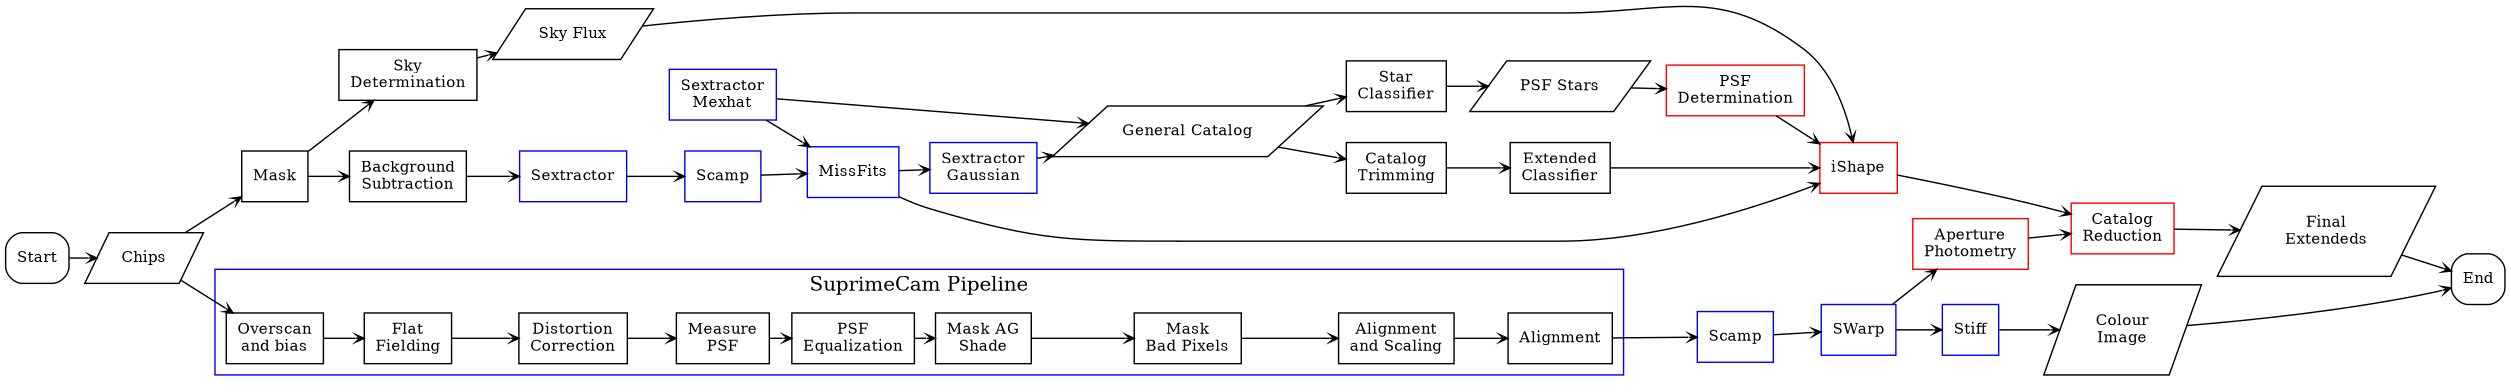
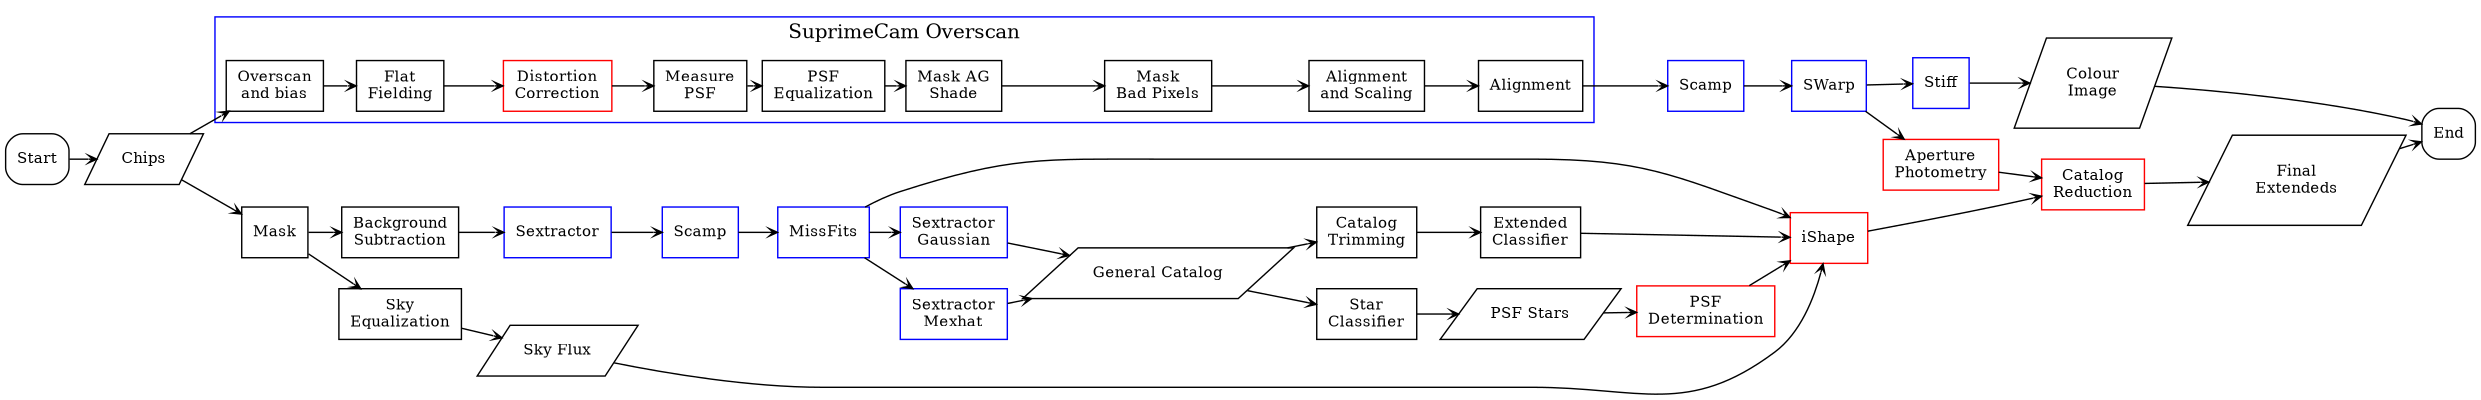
  digraph {
    compound=true
    nodesep=0.3
    rankdir=LR
    ranksep=0.15
    node [fontsize=11 shape=box]
    edge [arrowhead=vee arrowsize=0.6 weight=2]
    n1 [label="Overscan\rand bias" width=0.4]
    n2 [label="Flat\nFielding" width=0.4]
-   n3 [label="Distortion\nCorrection" width=0.4]
+   n3 [label="Distortion\nCorrection" width=0.4 color=red]
    n4 [label="Measure\nPSF" width=0.4]
    n5 [label="PSF\nEqualization" width=0.4]
    n6 [label="Mask AG\nShade" width=0.4]
    n7 [label="Mask\nBad Pixels" width=0.4]
    n8 [label="Alignment\nand Scaling" width=0.4]
    n9 [label=Alignment width=0.4]
    Scamp [color=blue width=0.4]
    SWarp [color=blue width=0.4]
    Start [style=rounded width=0.4]
    Chips [shape=parallelogram width=0.4]
    Mask [width=0.4]
    n15 [label="Background\nSubtraction" width=0.4]
-   n16 [label="Sky\nDetermination" width=0.4]
+   n16 [label="Sky\nEqualization" width=0.4]
    Stiff [color=blue width=0.4]
    n18 [color=red label="Aperture\nPhotometry" width=0.4]
    n19 [label="Colour\nImage" shape=parallelogram width=0.4]
    n20 [color=red label="Catalog\nReduction" width=0.4]
    End [style=rounded width=0.4]
    n22 [label="Final\nExtendeds" shape=parallelogram width=0.4]
    n23 [color=blue label=Sextractor width=0.4]
    n24 [label="Sky Flux" shape=parallelogram width=0.4]
    n25 [color=blue label=Scamp width=0.4]
    n26 [color=blue label=MissFits width=0.4]
    iShape [color=red width=0.4]
    n28 [color=blue label="Sextractor\nGaussian" width=0.4]
    n29 [color=blue label="Sextractor\nMexhat" width=0.4]
    n30 [label="General Catalog" shape=parallelogram width=0.4]
    n31 [label="Catalog\nTrimming" width=0.4]
    n32 [label="Star\nClassifier" width=0.4]
    n33 [label="Extended\nClassifier" width=0.4]
    n34 [label="PSF Stars" shape=parallelogram width=0.4]
    n35 [color=red label="PSF\nDetermination" width=0.4]
    subgraph cluster_1 {
      color=blue
-     label="SuprimeCam Pipeline"
+     label="SuprimeCam Overscan"
      n1
      n2
      n3
      n4
      n5
      n6
      n7
      n8
      n9
    }
    n1 -> n2
    n2 -> n3
    n3 -> n4
    n4 -> n5
    n5 -> n6
    n6 -> n7
    n7 -> n8
    n8 -> n9
    n9 -> Scamp
    Scamp -> SWarp
    SWarp -> Stiff
    SWarp -> n18
    Start -> Chips
    Chips -> n1
    Chips -> Mask
    Mask -> n15
    Mask -> n16
    n15 -> n23
    n16 -> n24
    Stiff -> n19
    n18 -> n20
    n19 -> End
    n20 -> n22
    n22 -> End
    n23 -> n25
    n24 -> iShape
    n25 -> n26
    n26 -> iShape
    n26 -> n28
-   n29 -> n26
+   n26 -> n29
    iShape -> n20
    n28 -> n30
    n29 -> n30
    n30 -> n31
    n30 -> n32
    n31 -> n33
    n32 -> n34
    n33 -> iShape
    n34 -> n35
    n35 -> iShape
  }
